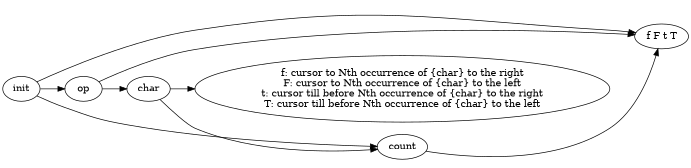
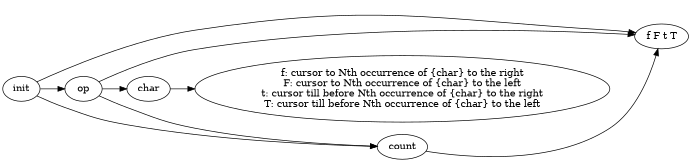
  digraph {
    rankdir=LR
    n1 [label=char]
    n2 [label="f: cursor to Nth occurrence of {char} to the right\nF: cursor to Nth occurrence of {char} to the left\nt: cursor till before Nth occurrence of {char} to the right\nT: cursor till before Nth occurrence of {char} to the left"]
    n3 [label=count]
    n4 [label="f F t T"]
    n5 [label=init]
    n6 [label=op]
    n1 -> n2
    n3 -> n4
    n5 -> n3
    n5 -> n4
    n5 -> n6
    n6 -> n1
-   n1 -> n3
+   n6 -> n3
    n6 -> n4
  }
